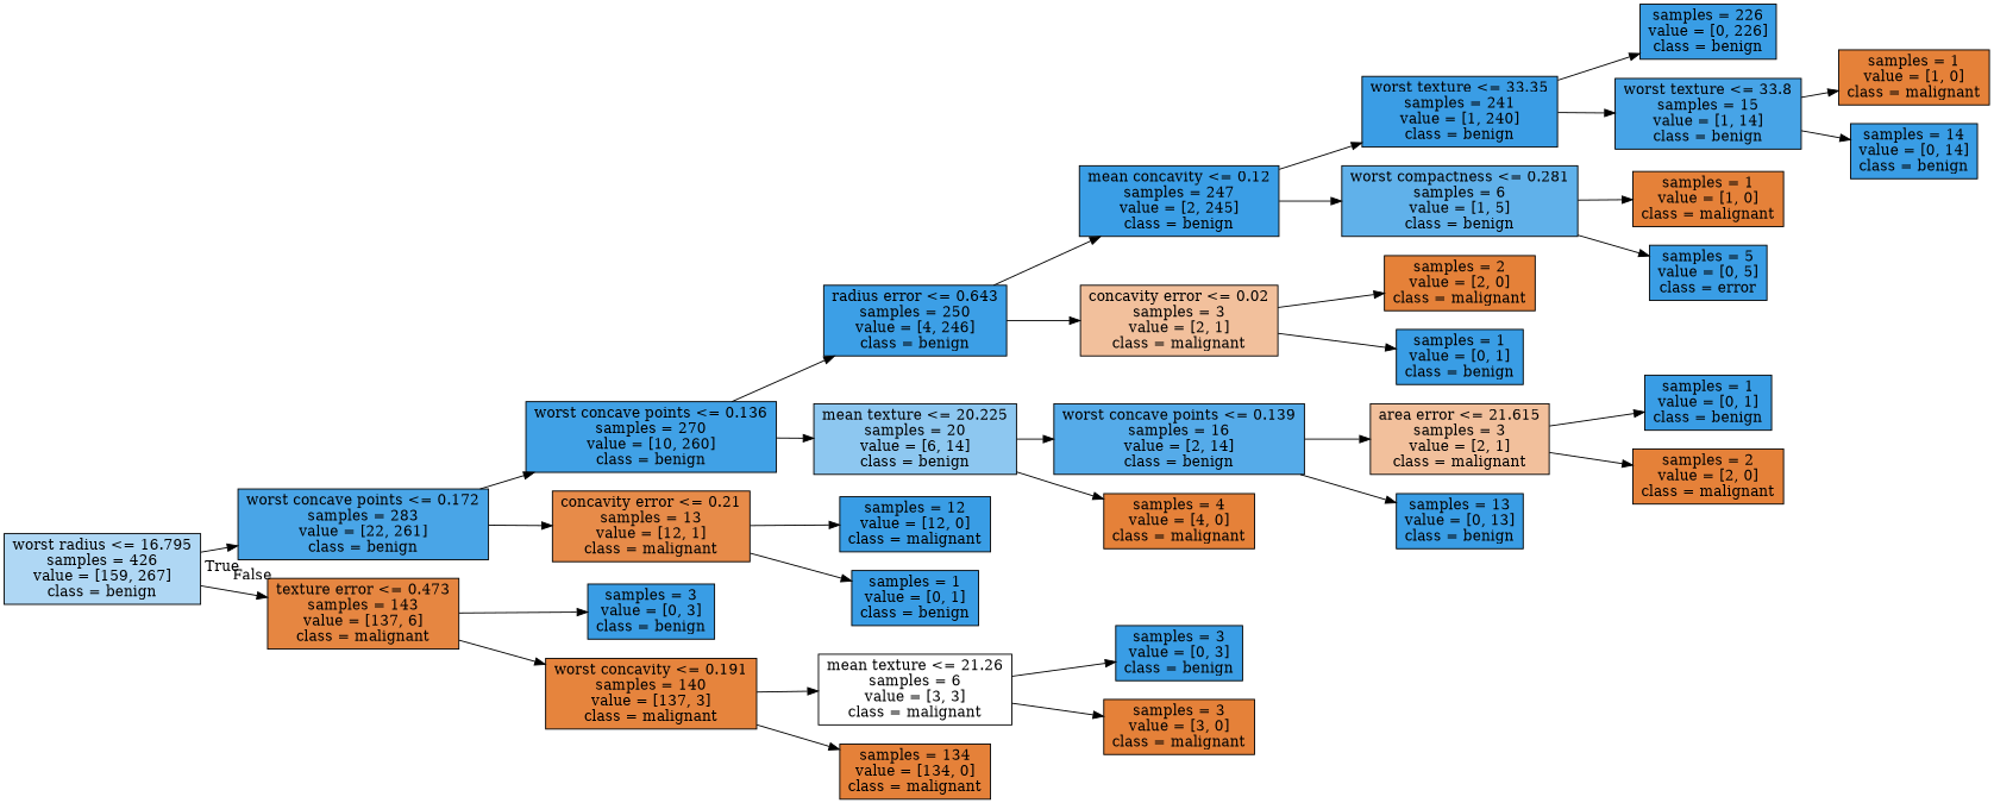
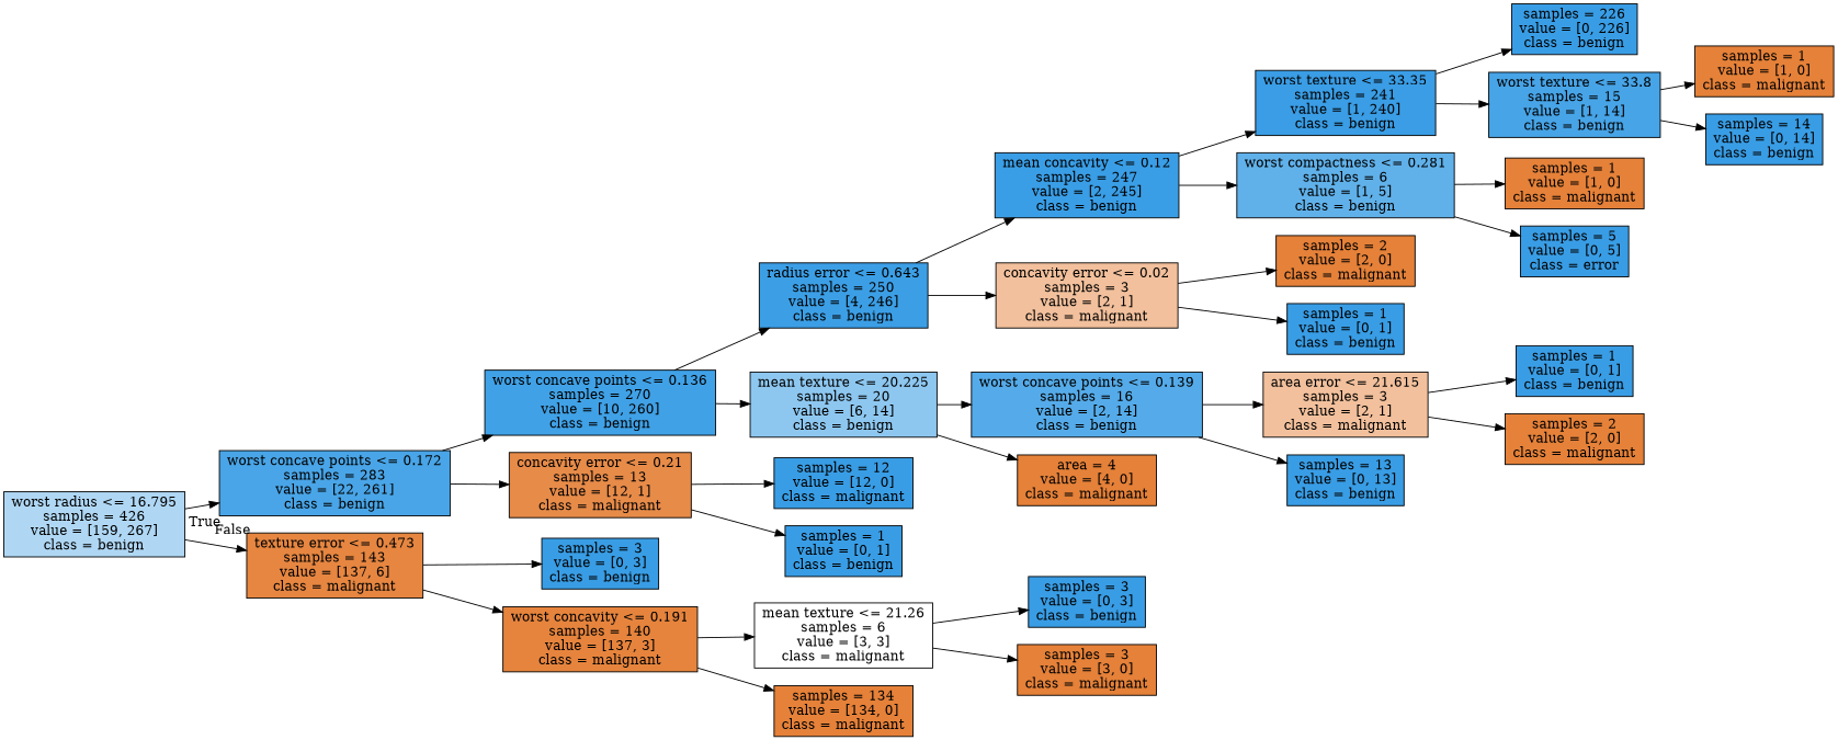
  digraph {
    rankdir=LR
    node [color=black fillcolor="#399de5ff" shape=box style=filled]
    n1 [fillcolor="#399de567" label="worst radius <= 16.795\nsamples = 426\nvalue = [159, 267]\nclass = benign"]
    n2 [fillcolor="#399de5ea" label="worst concave points <= 0.172\nsamples = 283\nvalue = [22, 261]\nclass = benign"]
    n3 [fillcolor="#e58139f4" label="texture error <= 0.473\nsamples = 143\nvalue = [137, 6]\nclass = malignant"]
    n4 [fillcolor="#399de5f5" label="worst concave points <= 0.136\nsamples = 270\nvalue = [10, 260]\nclass = benign"]
    n5 [fillcolor="#e58139ea" label="concavity error <= 0.21\nsamples = 13\nvalue = [12, 1]\nclass = malignant"]
    n6 [label="samples = 3\nvalue = [0, 3]\nclass = benign"]
    n7 [fillcolor="#e58139f9" label="worst concavity <= 0.191\nsamples = 140\nvalue = [137, 3]\nclass = malignant"]
    n8 [fillcolor="#399de5fb" label="radius error <= 0.643\nsamples = 250\nvalue = [4, 246]\nclass = benign"]
    n9 [fillcolor="#399de592" label="mean texture <= 20.225\nsamples = 20\nvalue = [6, 14]\nclass = benign"]
    n10 [label="samples = 12\nvalue = [12, 0]\nclass = malignant"]
    n11 [label="samples = 1\nvalue = [0, 1]\nclass = benign"]
    n12 [fillcolor="#399de5fd" label="mean concavity <= 0.12\nsamples = 247\nvalue = [2, 245]\nclass = benign"]
    n13 [fillcolor="#e581397f" label="concavity error <= 0.02\nsamples = 3\nvalue = [2, 1]\nclass = malignant"]
    n14 [fillcolor="#399de5db" label="worst concave points <= 0.139\nsamples = 16\nvalue = [2, 14]\nclass = benign"]
-   n15 [fillcolor="#e58139ff" label="samples = 4\nvalue = [4, 0]\nclass = malignant"]
+   n15 [fillcolor="#e58139ff" label="area = 4\nvalue = [4, 0]\nclass = malignant"]
    n16 [fillcolor="#399de5fe" label="worst texture <= 33.35\nsamples = 241\nvalue = [1, 240]\nclass = benign"]
    n17 [fillcolor="#399de5cc" label="worst compactness <= 0.281\nsamples = 6\nvalue = [1, 5]\nclass = benign"]
    n18 [fillcolor="#e58139ff" label="samples = 2\nvalue = [2, 0]\nclass = malignant"]
    n19 [label="samples = 1\nvalue = [0, 1]\nclass = benign"]
    n20 [label="samples = 226\nvalue = [0, 226]\nclass = benign"]
    n21 [fillcolor="#399de5ed" label="worst texture <= 33.8\nsamples = 15\nvalue = [1, 14]\nclass = benign"]
    n22 [fillcolor="#e58139ff" label="samples = 1\nvalue = [1, 0]\nclass = malignant"]
    n23 [label="samples = 5\nvalue = [0, 5]\nclass = error"]
    n24 [fillcolor="#e58139ff" label="samples = 1\nvalue = [1, 0]\nclass = malignant"]
    n25 [label="samples = 14\nvalue = [0, 14]\nclass = benign"]
    n26 [fillcolor="#e581397f" label="area error <= 21.615\nsamples = 3\nvalue = [2, 1]\nclass = malignant"]
    n27 [label="samples = 13\nvalue = [0, 13]\nclass = benign"]
    n28 [label="samples = 1\nvalue = [0, 1]\nclass = benign"]
    n29 [fillcolor="#e58139ff" label="samples = 2\nvalue = [2, 0]\nclass = malignant"]
    n30 [fillcolor="#e5813900" label="mean texture <= 21.26\nsamples = 6\nvalue = [3, 3]\nclass = malignant"]
    n31 [fillcolor="#e58139ff" label="samples = 134\nvalue = [134, 0]\nclass = malignant"]
    n32 [label="samples = 3\nvalue = [0, 3]\nclass = benign"]
    n33 [fillcolor="#e58139ff" label="samples = 3\nvalue = [3, 0]\nclass = malignant"]
    n1 -> n2 [headlabel=True labelangle=45 labeldistance=2.5]
    n1 -> n3 [headlabel=False labelangle=-45 labeldistance=2.5]
    n2 -> n4
    n2 -> n5
    n3 -> n6
    n3 -> n7
    n4 -> n8
    n4 -> n9
    n5 -> n10
    n5 -> n11
    n7 -> n30
    n7 -> n31
    n8 -> n12
    n8 -> n13
    n9 -> n14
    n9 -> n15
    n12 -> n16
    n12 -> n17
    n13 -> n18
    n13 -> n19
    n14 -> n26
    n14 -> n27
    n16 -> n20
    n16 -> n21
    n17 -> n22
    n17 -> n23
    n21 -> n24
    n21 -> n25
    n26 -> n28
    n26 -> n29
    n30 -> n32
    n30 -> n33
  }
